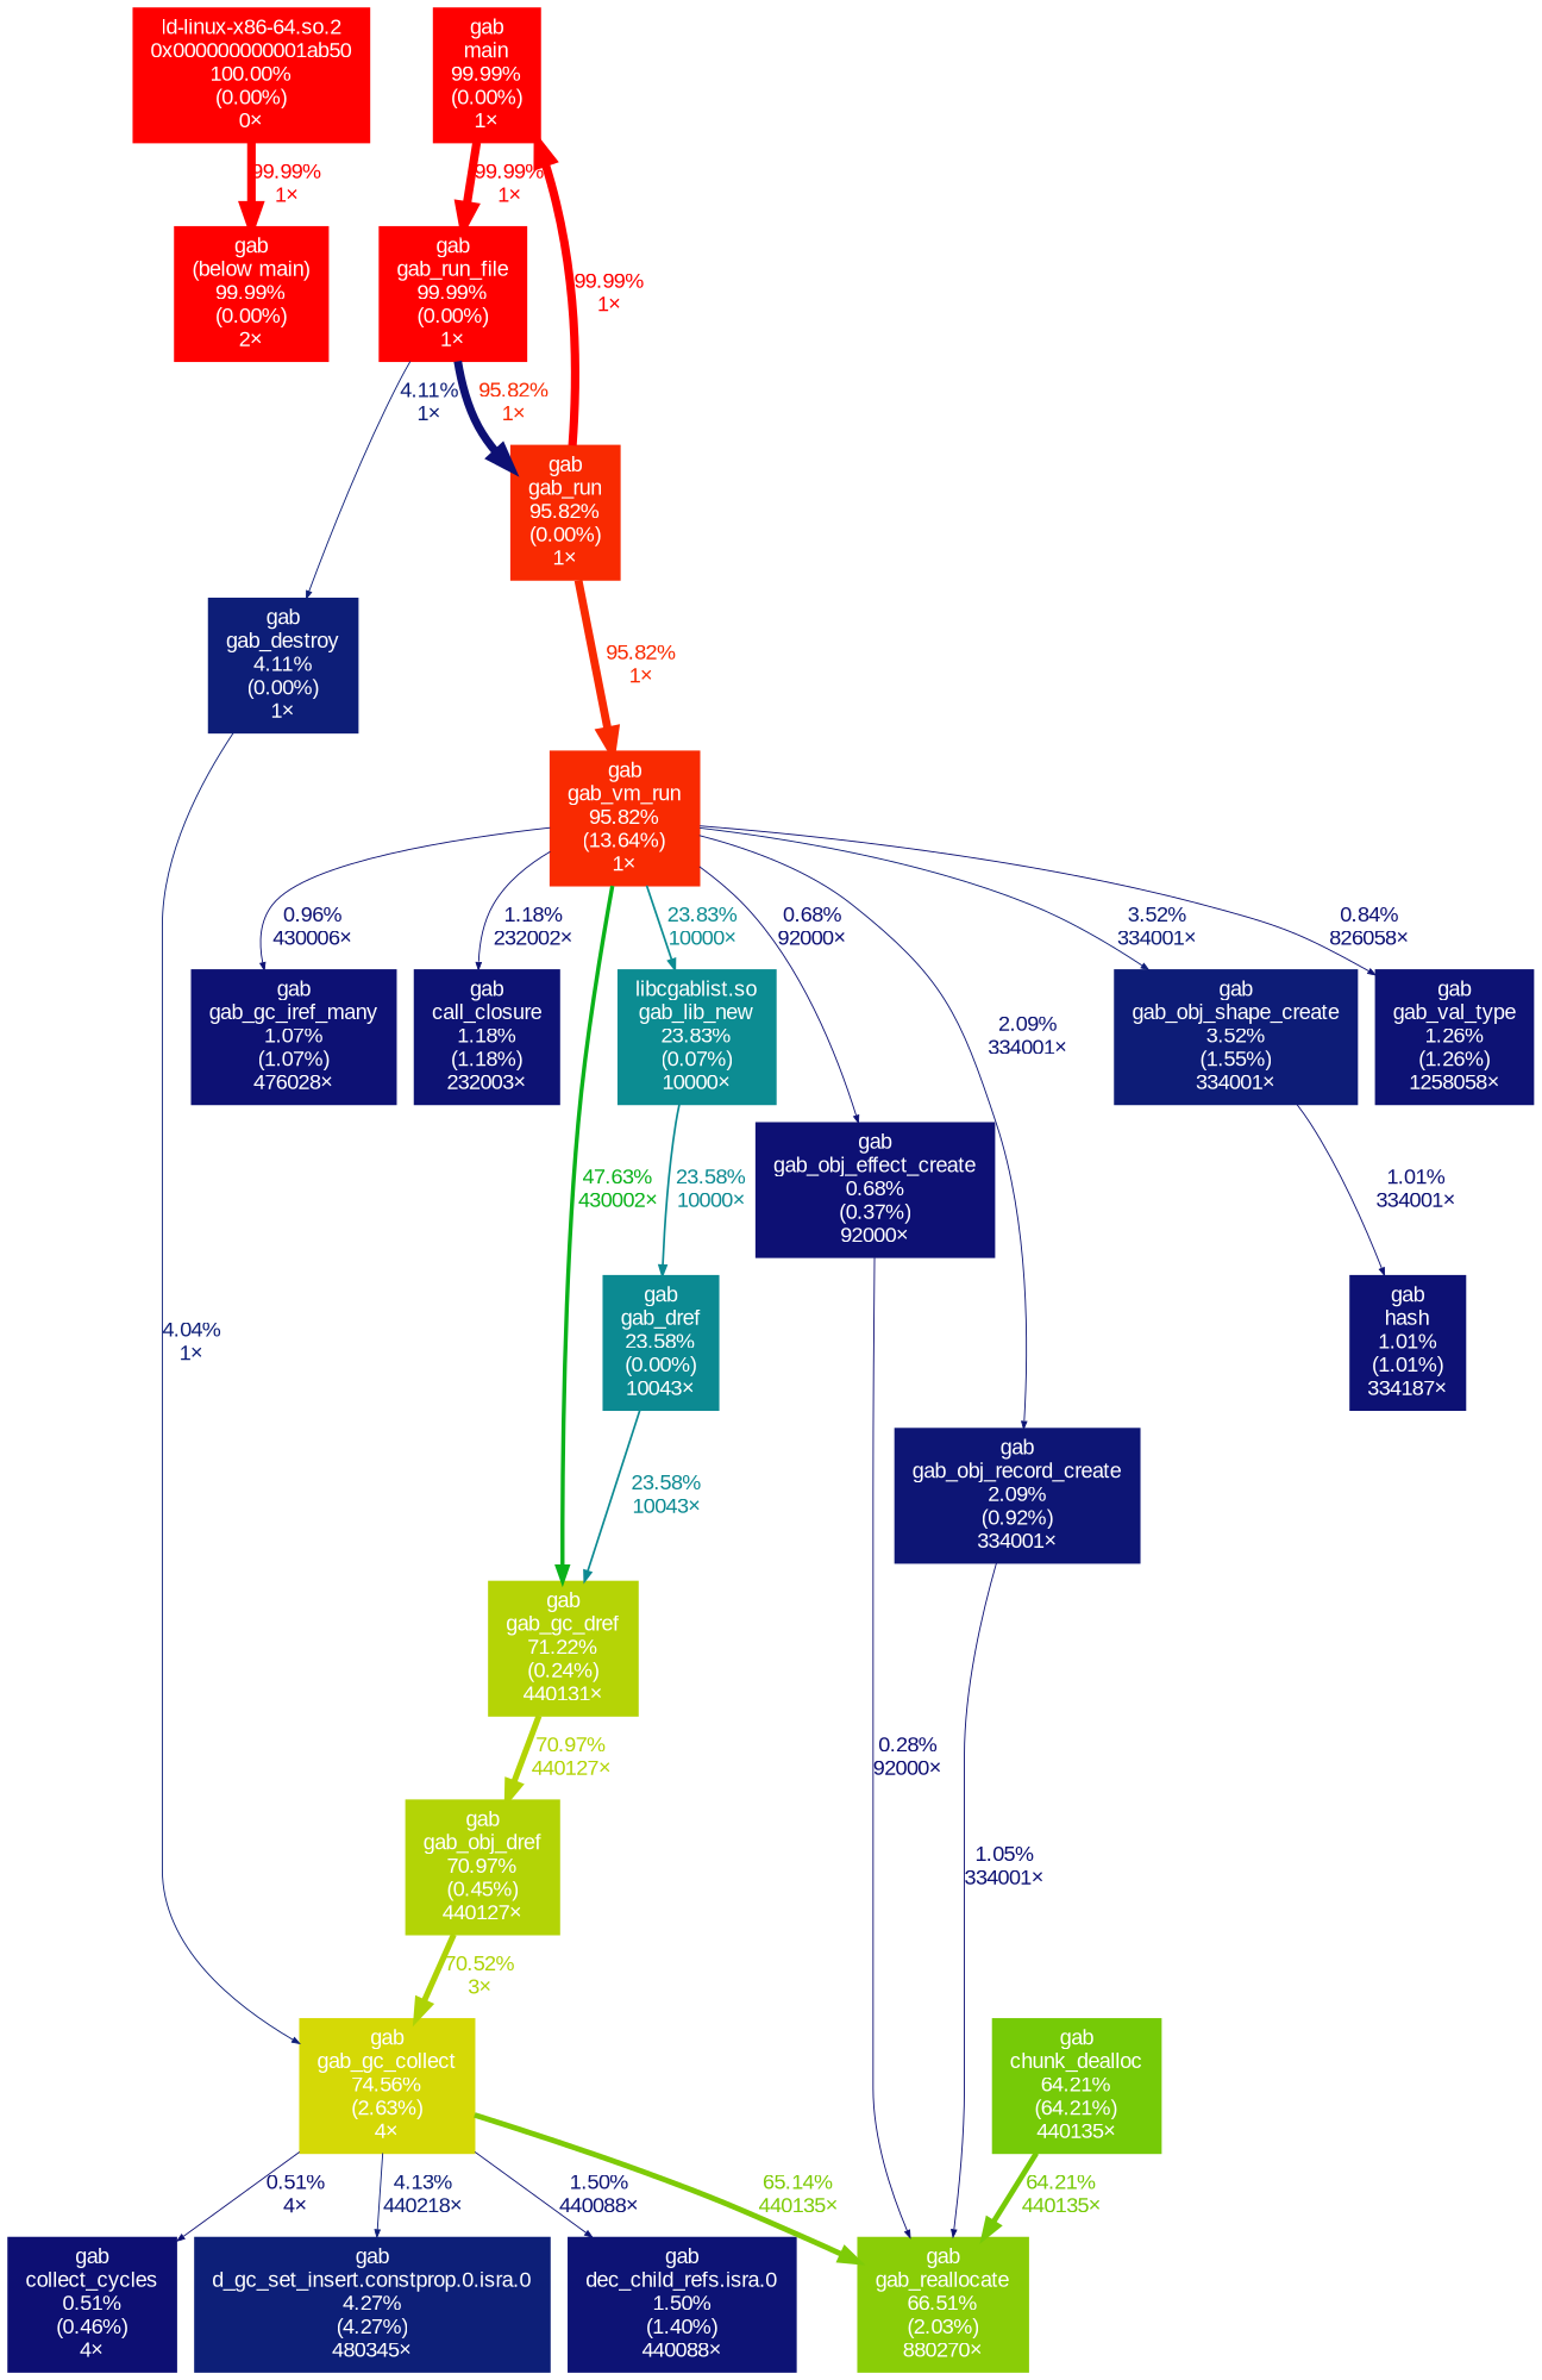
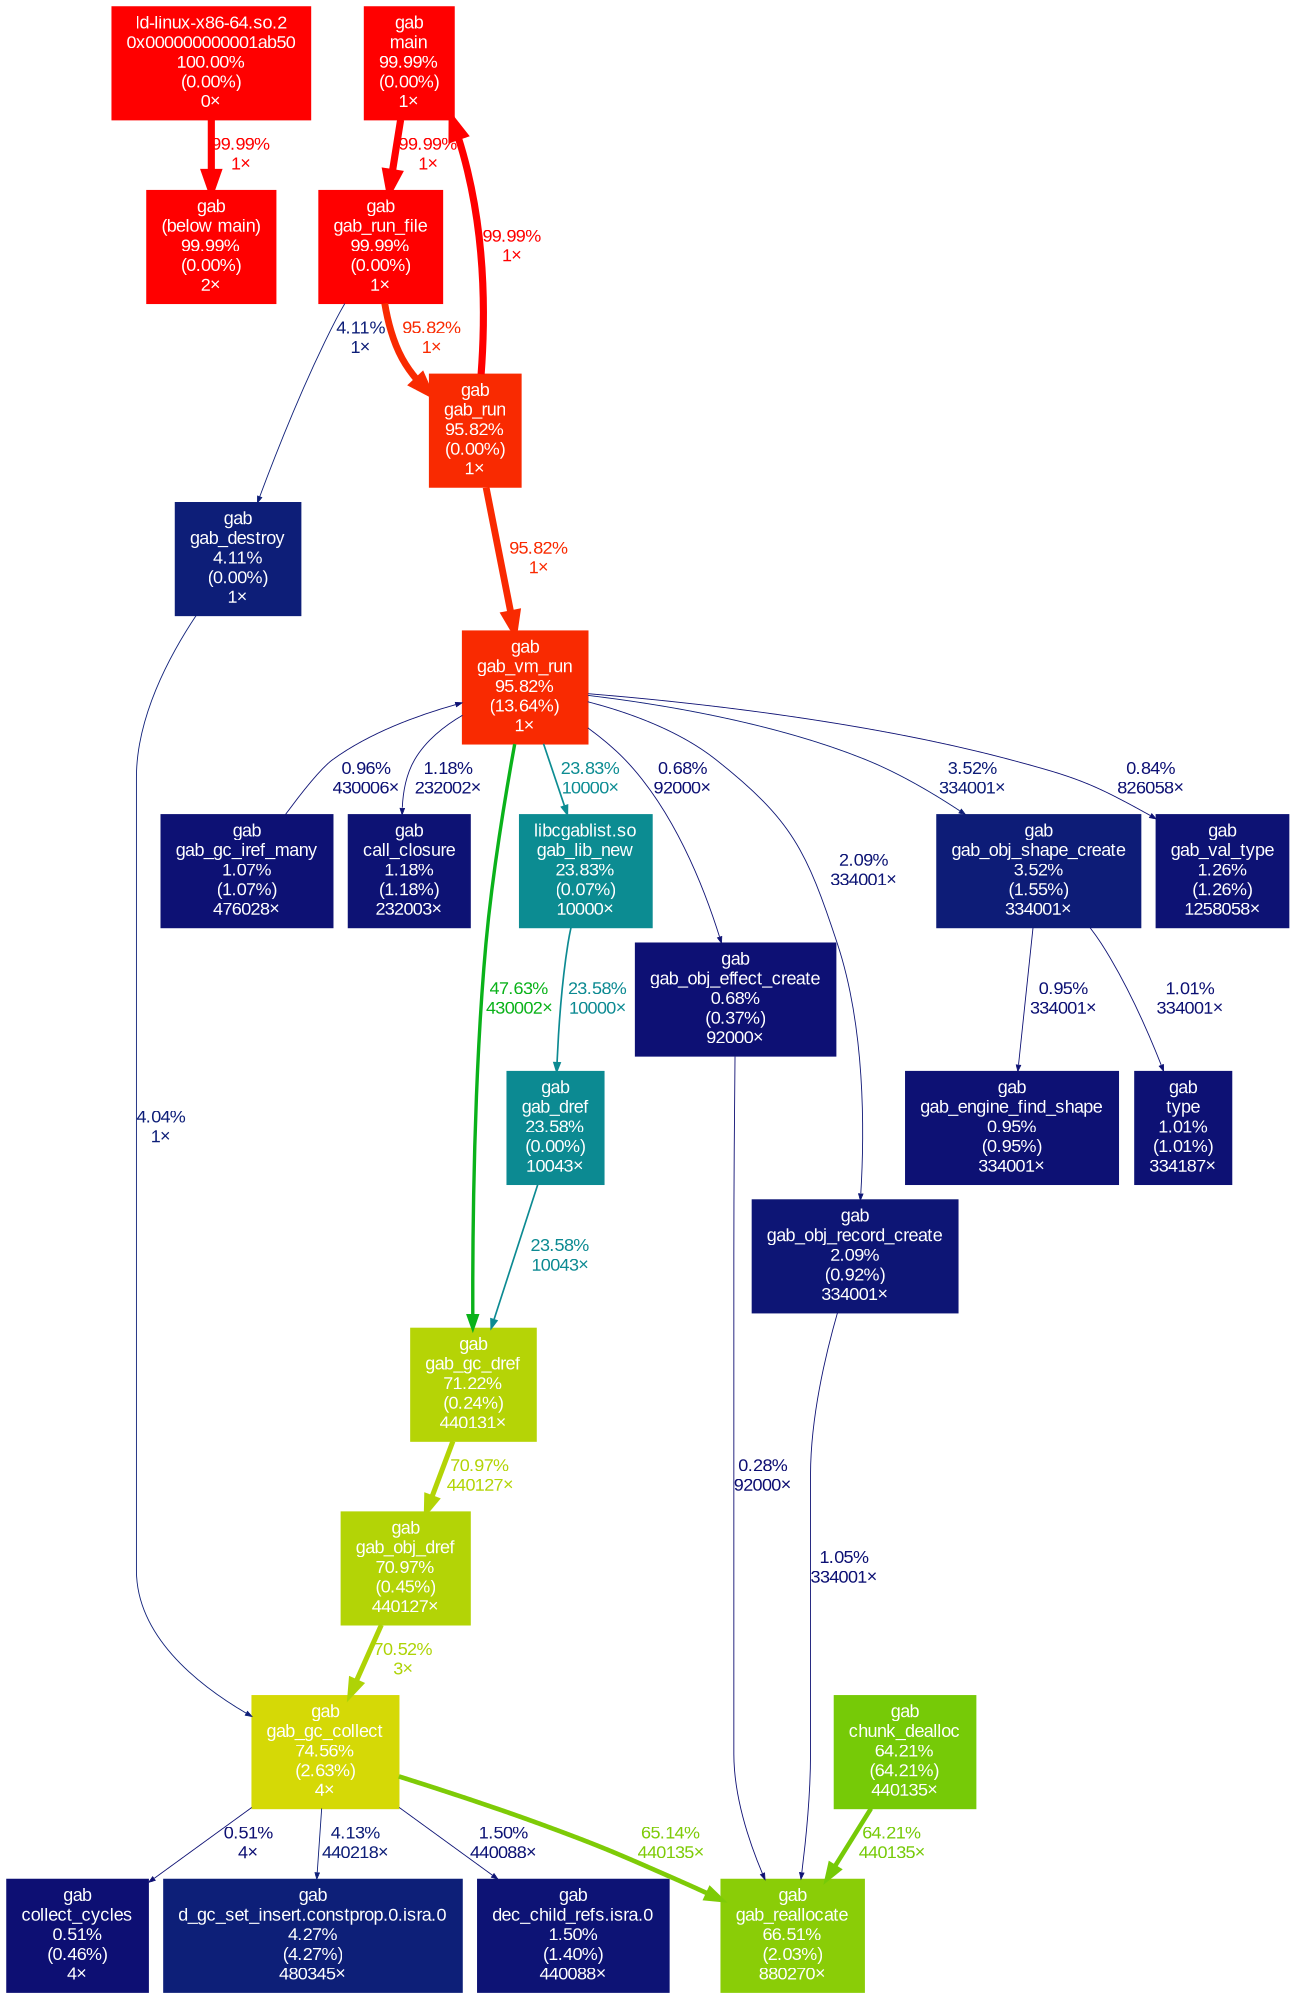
  digraph {
    fontname=Arial
    nodesep=0.125
    ranksep=0.25
    node [color="#ff0000" fontcolor="#ffffff" fontname=Arial fontsize=10.00 shape=box style=filled]
    edge [arrowsize=0.35 color="#0d1174" fontcolor="#0d1174" fontname=Arial fontsize=10.00 labeldistance=0.50 penwidth=0.50]
    n1 [height=0 label="gab\n(below main)\n99.99%\n(0.00%)\n2×" width=0]
    n2 [height=0 label="gab\nmain\n99.99%\n(0.00%)\n1×" width=0]
    n3 [height=0 label="gab\ngab_run_file\n99.99%\n(0.00%)\n1×" width=0]
    n4 [color="#0d1e78" height=0 label="gab\ngab_destroy\n4.11%\n(0.00%)\n1×" width=0]
    n5 [color="#f92a01" height=0 label="gab\ngab_run\n95.82%\n(0.00%)\n1×" width=0]
    n6 [height=0 label="ld-linux-x86-64.so.2\n0x000000000001ab50\n100.00%\n(0.00%)\n0×" width=0]
    n7 [color="#0d1274" height=0 label="gab\ncall_closure\n1.18%\n(1.18%)\n232003×" width=0]
    n8 [color="#76ca07" height=0 label="gab\nchunk_dealloc\n64.21%\n(64.21%)\n440135×" width=0]
    n9 [color="#8acd07" height=0 label="gab\ngab_reallocate\n66.51%\n(2.03%)\n880270×" width=0]
    n10 [color="#0d0f73" height=0 label="gab\ncollect_cycles\n0.51%\n(0.46%)\n4×" width=0]
    n11 [color="#0d1f78" height=0 label="gab\nd_gc_set_insert.constprop.0.isra.0\n4.27%\n(4.27%)\n480345×" width=0]
    n12 [color="#0d1375" height=0 label="gab\ndec_child_refs.isra.0\n1.50%\n(1.40%)\n440088×" width=0]
    n13 [color="#d5d906" height=0 label="gab\ngab_gc_collect\n74.56%\n(2.63%)\n4×" width=0]
    n14 [color="#0c8a92" height=0 label="gab\ngab_dref\n23.58%\n(0.00%)\n10043×" width=0]
    n15 [color="#b5d406" height=0 label="gab\ngab_gc_dref\n71.22%\n(0.24%)\n440131×" width=0]
    n16 [color="#b3d406" height=0 label="gab\ngab_obj_dref\n70.97%\n(0.45%)\n440127×" width=0]
+   n17 [color="#0d1174" height=0 label="gab\ngab_engine_find_shape\n0.95%\n(0.95%)\n334001×" width=0]
    n18 [color="#0d1174" height=0 label="gab\ngab_gc_iref_many\n1.07%\n(1.07%)\n476028×" width=0]
    n19 [color="#0c8c92" height=0 label="libcgablist.so\ngab_lib_new\n23.83%\n(0.07%)\n10000×" width=0]
    n20 [color="#0d1074" height=0 label="gab\ngab_obj_effect_create\n0.68%\n(0.37%)\n92000×" width=0]
    n21 [color="#0d1575" height=0 label="gab\ngab_obj_record_create\n2.09%\n(0.92%)\n334001×" width=0]
    n22 [color="#0d1c77" height=0 label="gab\ngab_obj_shape_create\n3.52%\n(1.55%)\n334001×" width=0]
-   n23 [color="#0d1174" height=0 label="gab\nhash\n1.01%\n(1.01%)\n334187×" width=0]
+   n23 [color="#0d1174" height=0 label="gab\ntype\n1.01%\n(1.01%)\n334187×" width=0]
    n24 [color="#f92a01" height=0 label="gab\ngab_vm_run\n95.82%\n(13.64%)\n1×" width=0]
    n25 [color="#0d1274" height=0 label="gab\ngab_val_type\n1.26%\n(1.26%)\n1258058×" width=0]
    n2 -> n3 [arrowsize=1.00 color="#ff0000" fontcolor="#ff0000" label="99.99%\n1×" labeldistance=4.00 penwidth=4.00]
    n3 -> n4 [color="#0d1e78" fontcolor="#0d1e78" label="4.11%\n1×"]
-   n3 -> n5 [arrowsize=0.98 color="#0d1074" fontcolor="#f92a01" label="95.82%\n1×" labeldistance=3.83 penwidth=3.83]
+   n3 -> n5 [arrowsize=0.98 color="#f92a01" fontcolor="#f92a01" label="95.82%\n1×" labeldistance=3.83 penwidth=3.83]
    n4 -> n13 [color="#0d1e78" fontcolor="#0d1e78" label="4.04%\n1×"]
    n5 -> n2 [arrowsize=1.00 color="#ff0000" fontcolor="#ff0000" label="99.99%\n1×" labeldistance=4.00 penwidth=4.00]
    n5 -> n24 [arrowsize=0.98 color="#f92a01" fontcolor="#f92a01" label="95.82%\n1×" labeldistance=3.83 penwidth=3.83]
    n6 -> n1 [arrowsize=1.00 color="#ff0000" fontcolor="#ff0000" label="99.99%\n1×" labeldistance=4.00 penwidth=4.00]
    n8 -> n9 [arrowsize=0.80 color="#76ca07" fontcolor="#76ca07" label="64.21%\n440135×" labeldistance=2.57 penwidth=2.57]
    n13 -> n9 [arrowsize=0.81 color="#7ecb07" fontcolor="#7ecb07" label="65.14%\n440135×" labeldistance=2.61 penwidth=2.61]
    n13 -> n10 [color="#0d0f73" fontcolor="#0d0f73" label="0.51%\n4×"]
    n13 -> n11 [color="#0d1e78" fontcolor="#0d1e78" label="4.13%\n440218×"]
    n13 -> n12 [color="#0d1375" fontcolor="#0d1375" label="1.50%\n440088×"]
    n14 -> n15 [arrowsize=0.49 color="#0c8a92" fontcolor="#0c8a92" label="23.58%\n10043×" labeldistance=0.94 penwidth=0.94]
    n15 -> n16 [arrowsize=0.84 color="#b3d406" fontcolor="#b3d406" label="70.97%\n440127×" labeldistance=2.84 penwidth=2.84]
    n16 -> n13 [arrowsize=0.84 color="#aed306" fontcolor="#aed306" label="70.52%\n3×" labeldistance=2.82 penwidth=2.82]
    n19 -> n14 [arrowsize=0.49 color="#0c8a92" fontcolor="#0c8a92" label="23.58%\n10000×" labeldistance=0.94 penwidth=0.94]
    n20 -> n9 [color="#0d0e73" fontcolor="#0d0e73" label="0.28%\n92000×"]
    n21 -> n9 [label="1.05%\n334001×"]
+   n22 -> n17 [label="0.95%\n334001×"]
    n22 -> n23 [label="1.01%\n334001×"]
    n24 -> n7 [color="#0d1274" fontcolor="#0d1274" label="1.18%\n232002×"]
    n24 -> n15 [arrowsize=0.69 color="#0ab21a" fontcolor="#0ab21a" label="47.63%\n430002×" labeldistance=1.91 penwidth=1.91]
-   n24 -> n18 [label="0.96%\n430006×"]
+   n18 -> n24 [label="0.96%\n430006×"]
    n24 -> n19 [arrowsize=0.49 color="#0c8c92" fontcolor="#0c8c92" label="23.83%\n10000×" labeldistance=0.95 penwidth=0.95]
    n24 -> n20 [color="#0d1074" fontcolor="#0d1074" label="0.68%\n92000×"]
    n24 -> n21 [color="#0d1575" fontcolor="#0d1575" label="2.09%\n334001×"]
    n24 -> n22 [color="#0d1c77" fontcolor="#0d1c77" label="3.52%\n334001×"]
    n24 -> n25 [color="#0d1074" fontcolor="#0d1074" label="0.84%\n826058×"]
  }
